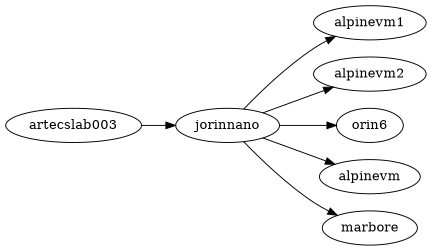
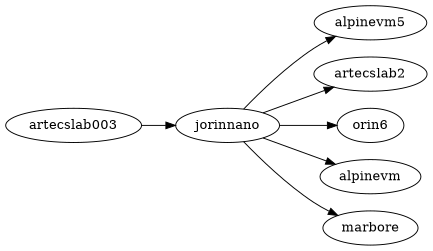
  digraph {
    rankdir=LR
    jorinnano
-   alpinevm1
-   alpinevm2
+   alpinevm1 [label=alpinevm5]
+   alpinevm2 [label=artecslab2]
    n4 [label=orin6]
    n5 [label=alpinevm]
    marbore
    artecslab003
    jorinnano -> alpinevm1
    jorinnano -> alpinevm2
    jorinnano -> n4
    jorinnano -> n5
    jorinnano -> marbore
    artecslab003 -> jorinnano
  }
